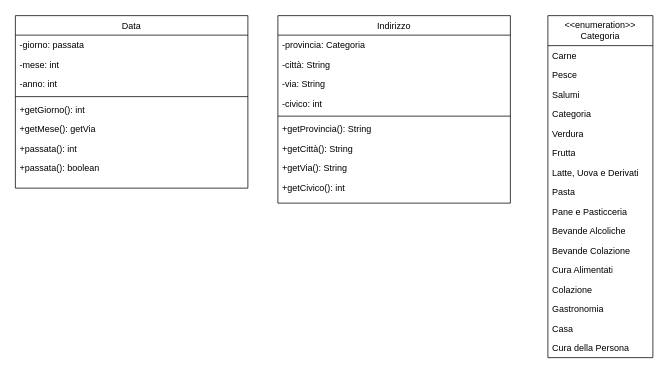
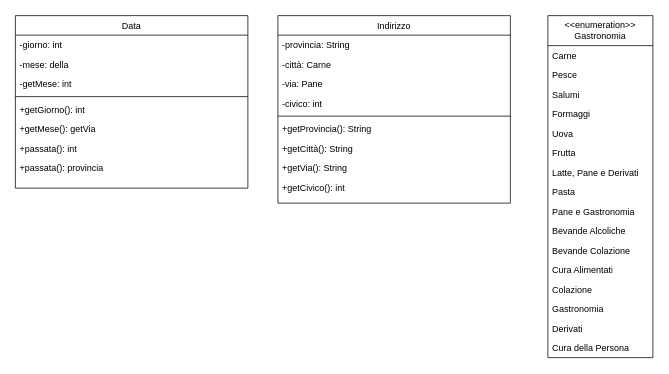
  <mxCell id="0" />
  <mxCell id="1" parent="0" />
  <mxCell id="2" value="Data" style="swimlane;fontStyle=0;align=center;verticalAlign=top;childLayout=stackLayout;horizontal=1;startSize=26;horizontalStack=0;resizeParent=1;resizeLast=0;collapsible=1;marginBottom=0;rounded=0;shadow=0;strokeWidth=1;" vertex="1" parent="1"><mxGeometry x="20" y="20" width="310" height="230" as="geometry"><mxRectangle x="-165" y="360" width="170" height="26" as="alternateBounds" /></mxGeometry></mxCell>
- <mxCell id="3" value="-giorno: passata" style="text;align=left;verticalAlign=top;spacingLeft=4;spacingRight=4;overflow=hidden;rotatable=0;points=[[0,0.5],[1,0.5]];portConstraint=eastwest;" vertex="1" parent="2"><mxGeometry y="26" width="310" height="26" as="geometry" /></mxCell>
- <mxCell id="4" value="-mese: int" style="text;align=left;verticalAlign=top;spacingLeft=4;spacingRight=4;overflow=hidden;rotatable=0;points=[[0,0.5],[1,0.5]];portConstraint=eastwest;" vertex="1" parent="2"><mxGeometry y="52" width="310" height="26" as="geometry" /></mxCell>
- <mxCell id="5" value="-anno: int" style="text;align=left;verticalAlign=top;spacingLeft=4;spacingRight=4;overflow=hidden;rotatable=0;points=[[0,0.5],[1,0.5]];portConstraint=eastwest;" vertex="1" parent="2"><mxGeometry y="78" width="310" height="26" as="geometry" /></mxCell>
+ <mxCell id="3" value="-giorno: int" style="text;align=left;verticalAlign=top;spacingLeft=4;spacingRight=4;overflow=hidden;rotatable=0;points=[[0,0.5],[1,0.5]];portConstraint=eastwest;" vertex="1" parent="2"><mxGeometry y="26" width="310" height="26" as="geometry" /></mxCell>
+ <mxCell id="4" value="-mese: della" style="text;align=left;verticalAlign=top;spacingLeft=4;spacingRight=4;overflow=hidden;rotatable=0;points=[[0,0.5],[1,0.5]];portConstraint=eastwest;" vertex="1" parent="2"><mxGeometry y="52" width="310" height="26" as="geometry" /></mxCell>
+ <mxCell id="5" value="-getMese: int" style="text;align=left;verticalAlign=top;spacingLeft=4;spacingRight=4;overflow=hidden;rotatable=0;points=[[0,0.5],[1,0.5]];portConstraint=eastwest;" vertex="1" parent="2"><mxGeometry y="78" width="310" height="26" as="geometry" /></mxCell>
  <mxCell id="6" value="" style="line;html=1;strokeWidth=1;align=left;verticalAlign=middle;spacingTop=-1;spacingLeft=3;spacingRight=3;rotatable=0;labelPosition=right;points=[];portConstraint=eastwest;" vertex="1" parent="2"><mxGeometry y="104" width="310" height="8" as="geometry" /></mxCell>
  <mxCell id="7" value="+getGiorno(): int" style="text;align=left;verticalAlign=top;spacingLeft=4;spacingRight=4;overflow=hidden;rotatable=0;points=[[0,0.5],[1,0.5]];portConstraint=eastwest;" vertex="1" parent="2"><mxGeometry y="112" width="310" height="26" as="geometry" /></mxCell>
  <mxCell id="8" value="+getMese(): getVia" style="text;align=left;verticalAlign=top;spacingLeft=4;spacingRight=4;overflow=hidden;rotatable=0;points=[[0,0.5],[1,0.5]];portConstraint=eastwest;" vertex="1" parent="2"><mxGeometry y="138" width="310" height="26" as="geometry" /></mxCell>
  <mxCell id="9" value="+passata(): int" style="text;align=left;verticalAlign=top;spacingLeft=4;spacingRight=4;overflow=hidden;rotatable=0;points=[[0,0.5],[1,0.5]];portConstraint=eastwest;" vertex="1" parent="2"><mxGeometry y="164" width="310" height="26" as="geometry" /></mxCell>
- <mxCell id="10" value="+passata(): boolean" style="text;align=left;verticalAlign=top;spacingLeft=4;spacingRight=4;overflow=hidden;rotatable=0;points=[[0,0.5],[1,0.5]];portConstraint=eastwest;" vertex="1" parent="2"><mxGeometry y="190" width="310" height="26" as="geometry" /></mxCell>
+ <mxCell id="10" value="+passata(): provincia" style="text;align=left;verticalAlign=top;spacingLeft=4;spacingRight=4;overflow=hidden;rotatable=0;points=[[0,0.5],[1,0.5]];portConstraint=eastwest;" vertex="1" parent="2"><mxGeometry y="190" width="310" height="26" as="geometry" /></mxCell>
  <mxCell id="11" value="Indirizzo" style="swimlane;fontStyle=0;align=center;verticalAlign=top;childLayout=stackLayout;horizontal=1;startSize=26;horizontalStack=0;resizeParent=1;resizeLast=0;collapsible=1;marginBottom=0;rounded=0;shadow=0;strokeWidth=1;" vertex="1" parent="1"><mxGeometry x="370" y="20" width="310" height="250" as="geometry"><mxRectangle x="-165" y="360" width="170" height="26" as="alternateBounds" /></mxGeometry></mxCell>
- <mxCell id="12" value="-provincia: Categoria" style="text;align=left;verticalAlign=top;spacingLeft=4;spacingRight=4;overflow=hidden;rotatable=0;points=[[0,0.5],[1,0.5]];portConstraint=eastwest;" vertex="1" parent="11"><mxGeometry y="26" width="310" height="26" as="geometry" /></mxCell>
- <mxCell id="13" value="-città: String" style="text;align=left;verticalAlign=top;spacingLeft=4;spacingRight=4;overflow=hidden;rotatable=0;points=[[0,0.5],[1,0.5]];portConstraint=eastwest;" vertex="1" parent="11"><mxGeometry y="52" width="310" height="26" as="geometry" /></mxCell>
- <mxCell id="14" value="-via: String" style="text;align=left;verticalAlign=top;spacingLeft=4;spacingRight=4;overflow=hidden;rotatable=0;points=[[0,0.5],[1,0.5]];portConstraint=eastwest;" vertex="1" parent="11"><mxGeometry y="78" width="310" height="26" as="geometry" /></mxCell>
+ <mxCell id="12" value="-provincia: String" style="text;align=left;verticalAlign=top;spacingLeft=4;spacingRight=4;overflow=hidden;rotatable=0;points=[[0,0.5],[1,0.5]];portConstraint=eastwest;" vertex="1" parent="11"><mxGeometry y="26" width="310" height="26" as="geometry" /></mxCell>
+ <mxCell id="13" value="-città: Carne" style="text;align=left;verticalAlign=top;spacingLeft=4;spacingRight=4;overflow=hidden;rotatable=0;points=[[0,0.5],[1,0.5]];portConstraint=eastwest;" vertex="1" parent="11"><mxGeometry y="52" width="310" height="26" as="geometry" /></mxCell>
+ <mxCell id="14" value="-via: Pane" style="text;align=left;verticalAlign=top;spacingLeft=4;spacingRight=4;overflow=hidden;rotatable=0;points=[[0,0.5],[1,0.5]];portConstraint=eastwest;" vertex="1" parent="11"><mxGeometry y="78" width="310" height="26" as="geometry" /></mxCell>
  <mxCell id="15" value="-civico: int" style="text;align=left;verticalAlign=top;spacingLeft=4;spacingRight=4;overflow=hidden;rotatable=0;points=[[0,0.5],[1,0.5]];portConstraint=eastwest;" vertex="1" parent="11"><mxGeometry y="104" width="310" height="26" as="geometry" /></mxCell>
  <mxCell id="16" value="" style="line;html=1;strokeWidth=1;align=left;verticalAlign=middle;spacingTop=-1;spacingLeft=3;spacingRight=3;rotatable=0;labelPosition=right;points=[];portConstraint=eastwest;" vertex="1" parent="11"><mxGeometry y="130" width="310" height="8" as="geometry" /></mxCell>
  <mxCell id="17" value="+getProvincia(): String" style="text;align=left;verticalAlign=top;spacingLeft=4;spacingRight=4;overflow=hidden;rotatable=0;points=[[0,0.5],[1,0.5]];portConstraint=eastwest;" vertex="1" parent="11"><mxGeometry y="138" width="310" height="26" as="geometry" /></mxCell>
  <mxCell id="18" value="+getCittà(): String" style="text;align=left;verticalAlign=top;spacingLeft=4;spacingRight=4;overflow=hidden;rotatable=0;points=[[0,0.5],[1,0.5]];portConstraint=eastwest;" vertex="1" parent="11"><mxGeometry y="164" width="310" height="26" as="geometry" /></mxCell>
  <mxCell id="19" value="+getVia(): String" style="text;align=left;verticalAlign=top;spacingLeft=4;spacingRight=4;overflow=hidden;rotatable=0;points=[[0,0.5],[1,0.5]];portConstraint=eastwest;" vertex="1" parent="11"><mxGeometry y="190" width="310" height="26" as="geometry" /></mxCell>
  <mxCell id="20" value="+getCivico(): int" style="text;align=left;verticalAlign=top;spacingLeft=4;spacingRight=4;overflow=hidden;rotatable=0;points=[[0,0.5],[1,0.5]];portConstraint=eastwest;" vertex="1" parent="11"><mxGeometry y="216" width="310" height="26" as="geometry" /></mxCell>
- <mxCell id="21" value="&amp;lt;&amp;lt;enumeration&amp;gt;&amp;gt;&lt;br&gt;Categoria" style="swimlane;fontStyle=0;childLayout=stackLayout;horizontal=1;startSize=40;fillColor=none;horizontalStack=0;resizeParent=1;resizeParentMax=0;resizeLast=0;collapsible=1;marginBottom=0;whiteSpace=wrap;html=1;" vertex="1" parent="1"><mxGeometry x="730" y="20" width="140" height="456" as="geometry" /></mxCell>
+ <mxCell id="21" value="&amp;lt;&amp;lt;enumeration&amp;gt;&amp;gt;&lt;br&gt;Gastronomia" style="swimlane;fontStyle=0;childLayout=stackLayout;horizontal=1;startSize=40;fillColor=none;horizontalStack=0;resizeParent=1;resizeParentMax=0;resizeLast=0;collapsible=1;marginBottom=0;whiteSpace=wrap;html=1;" vertex="1" parent="1"><mxGeometry x="730" y="20" width="140" height="456" as="geometry" /></mxCell>
  <mxCell id="22" value="Carne" style="text;strokeColor=none;fillColor=none;align=left;verticalAlign=top;spacingLeft=4;spacingRight=4;overflow=hidden;rotatable=0;points=[[0,0.5],[1,0.5]];portConstraint=eastwest;whiteSpace=wrap;html=1;" vertex="1" parent="21"><mxGeometry y="40" width="140" height="26" as="geometry" /></mxCell>
  <mxCell id="23" value="Pesce" style="text;strokeColor=none;fillColor=none;align=left;verticalAlign=top;spacingLeft=4;spacingRight=4;overflow=hidden;rotatable=0;points=[[0,0.5],[1,0.5]];portConstraint=eastwest;whiteSpace=wrap;html=1;" vertex="1" parent="21"><mxGeometry y="66" width="140" height="26" as="geometry" /></mxCell>
  <mxCell id="24" value="Salumi" style="text;strokeColor=none;fillColor=none;align=left;verticalAlign=top;spacingLeft=4;spacingRight=4;overflow=hidden;rotatable=0;points=[[0,0.5],[1,0.5]];portConstraint=eastwest;whiteSpace=wrap;html=1;" vertex="1" parent="21"><mxGeometry y="92" width="140" height="26" as="geometry" /></mxCell>
- <mxCell id="25" value="Categoria" style="text;strokeColor=none;fillColor=none;align=left;verticalAlign=top;spacingLeft=4;spacingRight=4;overflow=hidden;rotatable=0;points=[[0,0.5],[1,0.5]];portConstraint=eastwest;whiteSpace=wrap;html=1;" vertex="1" parent="21"><mxGeometry y="118" width="140" height="26" as="geometry" /></mxCell>
- <mxCell id="26" value="Verdura" style="text;strokeColor=none;fillColor=none;align=left;verticalAlign=top;spacingLeft=4;spacingRight=4;overflow=hidden;rotatable=0;points=[[0,0.5],[1,0.5]];portConstraint=eastwest;whiteSpace=wrap;html=1;" vertex="1" parent="21"><mxGeometry y="144" width="140" height="26" as="geometry" /></mxCell>
+ <mxCell id="25" value="Formaggi" style="text;strokeColor=none;fillColor=none;align=left;verticalAlign=top;spacingLeft=4;spacingRight=4;overflow=hidden;rotatable=0;points=[[0,0.5],[1,0.5]];portConstraint=eastwest;whiteSpace=wrap;html=1;" vertex="1" parent="21"><mxGeometry y="118" width="140" height="26" as="geometry" /></mxCell>
+ <mxCell id="26" value="Uova" style="text;strokeColor=none;fillColor=none;align=left;verticalAlign=top;spacingLeft=4;spacingRight=4;overflow=hidden;rotatable=0;points=[[0,0.5],[1,0.5]];portConstraint=eastwest;whiteSpace=wrap;html=1;" vertex="1" parent="21"><mxGeometry y="144" width="140" height="26" as="geometry" /></mxCell>
  <mxCell id="27" value="Frutta" style="text;strokeColor=none;fillColor=none;align=left;verticalAlign=top;spacingLeft=4;spacingRight=4;overflow=hidden;rotatable=0;points=[[0,0.5],[1,0.5]];portConstraint=eastwest;whiteSpace=wrap;html=1;" vertex="1" parent="21"><mxGeometry y="170" width="140" height="26" as="geometry" /></mxCell>
- <mxCell id="28" value="Latte, Uova e Derivati" style="text;strokeColor=none;fillColor=none;align=left;verticalAlign=top;spacingLeft=4;spacingRight=4;overflow=hidden;rotatable=0;points=[[0,0.5],[1,0.5]];portConstraint=eastwest;whiteSpace=wrap;html=1;" vertex="1" parent="21"><mxGeometry y="196" width="140" height="26" as="geometry" /></mxCell>
+ <mxCell id="28" value="Latte, Pane e Derivati" style="text;strokeColor=none;fillColor=none;align=left;verticalAlign=top;spacingLeft=4;spacingRight=4;overflow=hidden;rotatable=0;points=[[0,0.5],[1,0.5]];portConstraint=eastwest;whiteSpace=wrap;html=1;" vertex="1" parent="21"><mxGeometry y="196" width="140" height="26" as="geometry" /></mxCell>
  <mxCell id="29" value="Pasta" style="text;strokeColor=none;fillColor=none;align=left;verticalAlign=top;spacingLeft=4;spacingRight=4;overflow=hidden;rotatable=0;points=[[0,0.5],[1,0.5]];portConstraint=eastwest;whiteSpace=wrap;html=1;" vertex="1" parent="21"><mxGeometry y="222" width="140" height="26" as="geometry" /></mxCell>
- <mxCell id="30" value="Pane e Pasticceria&amp;nbsp;" style="text;strokeColor=none;fillColor=none;align=left;verticalAlign=top;spacingLeft=4;spacingRight=4;overflow=hidden;rotatable=0;points=[[0,0.5],[1,0.5]];portConstraint=eastwest;whiteSpace=wrap;html=1;" vertex="1" parent="21"><mxGeometry y="248" width="140" height="26" as="geometry" /></mxCell>
+ <mxCell id="30" value="Pane e Gastronomia&amp;nbsp;" style="text;strokeColor=none;fillColor=none;align=left;verticalAlign=top;spacingLeft=4;spacingRight=4;overflow=hidden;rotatable=0;points=[[0,0.5],[1,0.5]];portConstraint=eastwest;whiteSpace=wrap;html=1;" vertex="1" parent="21"><mxGeometry y="248" width="140" height="26" as="geometry" /></mxCell>
  <mxCell id="31" value="Bevande Alcoliche" style="text;strokeColor=none;fillColor=none;align=left;verticalAlign=top;spacingLeft=4;spacingRight=4;overflow=hidden;rotatable=0;points=[[0,0.5],[1,0.5]];portConstraint=eastwest;whiteSpace=wrap;html=1;" vertex="1" parent="21"><mxGeometry y="274" width="140" height="26" as="geometry" /></mxCell>
  <mxCell id="32" value="Bevande Colazione" style="text;strokeColor=none;fillColor=none;align=left;verticalAlign=top;spacingLeft=4;spacingRight=4;overflow=hidden;rotatable=0;points=[[0,0.5],[1,0.5]];portConstraint=eastwest;whiteSpace=wrap;html=1;" vertex="1" parent="21"><mxGeometry y="300" width="140" height="26" as="geometry" /></mxCell>
  <mxCell id="33" value="Cura Alimentati" style="text;strokeColor=none;fillColor=none;align=left;verticalAlign=top;spacingLeft=4;spacingRight=4;overflow=hidden;rotatable=0;points=[[0,0.5],[1,0.5]];portConstraint=eastwest;whiteSpace=wrap;html=1;" vertex="1" parent="21"><mxGeometry y="326" width="140" height="26" as="geometry" /></mxCell>
  <mxCell id="34" value="Colazione&lt;span style=&quot;white-space: pre;&quot;&gt;&#09;&lt;/span&gt;" style="text;strokeColor=none;fillColor=none;align=left;verticalAlign=top;spacingLeft=4;spacingRight=4;overflow=hidden;rotatable=0;points=[[0,0.5],[1,0.5]];portConstraint=eastwest;whiteSpace=wrap;html=1;" vertex="1" parent="21"><mxGeometry y="352" width="140" height="26" as="geometry" /></mxCell>
  <mxCell id="35" value="Gastronomia" style="text;strokeColor=none;fillColor=none;align=left;verticalAlign=top;spacingLeft=4;spacingRight=4;overflow=hidden;rotatable=0;points=[[0,0.5],[1,0.5]];portConstraint=eastwest;whiteSpace=wrap;html=1;" vertex="1" parent="21"><mxGeometry y="378" width="140" height="26" as="geometry" /></mxCell>
- <mxCell id="36" value="Casa" style="text;strokeColor=none;fillColor=none;align=left;verticalAlign=top;spacingLeft=4;spacingRight=4;overflow=hidden;rotatable=0;points=[[0,0.5],[1,0.5]];portConstraint=eastwest;whiteSpace=wrap;html=1;" vertex="1" parent="21"><mxGeometry y="404" width="140" height="26" as="geometry" /></mxCell>
+ <mxCell id="36" value="Derivati" style="text;strokeColor=none;fillColor=none;align=left;verticalAlign=top;spacingLeft=4;spacingRight=4;overflow=hidden;rotatable=0;points=[[0,0.5],[1,0.5]];portConstraint=eastwest;whiteSpace=wrap;html=1;" vertex="1" parent="21"><mxGeometry y="404" width="140" height="26" as="geometry" /></mxCell>
  <mxCell id="37" value="Cura della Persona" style="text;strokeColor=none;fillColor=none;align=left;verticalAlign=top;spacingLeft=4;spacingRight=4;overflow=hidden;rotatable=0;points=[[0,0.5],[1,0.5]];portConstraint=eastwest;whiteSpace=wrap;html=1;" vertex="1" parent="21"><mxGeometry y="430" width="140" height="26" as="geometry" /></mxCell>
